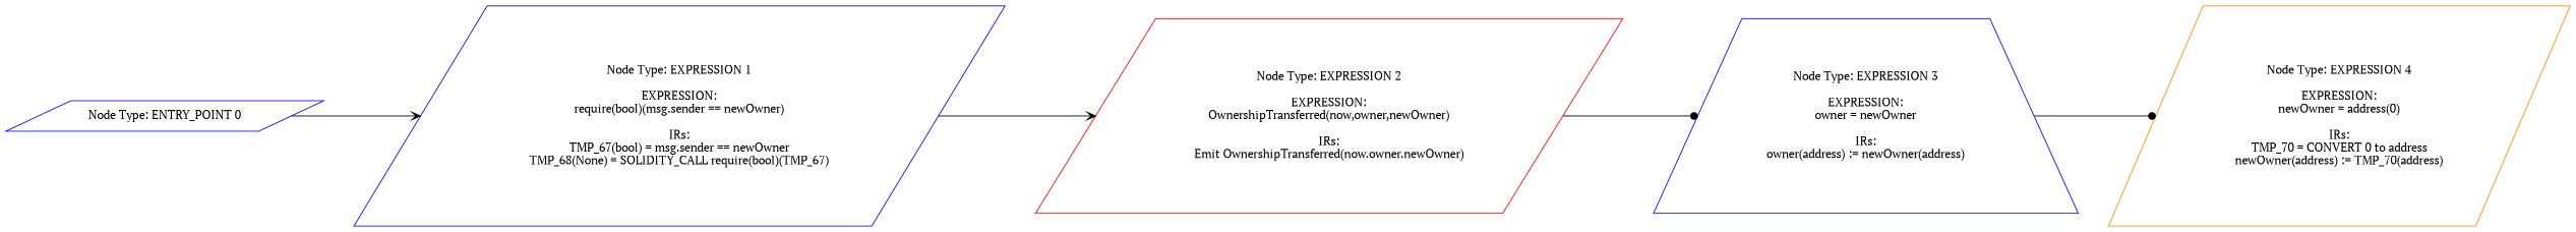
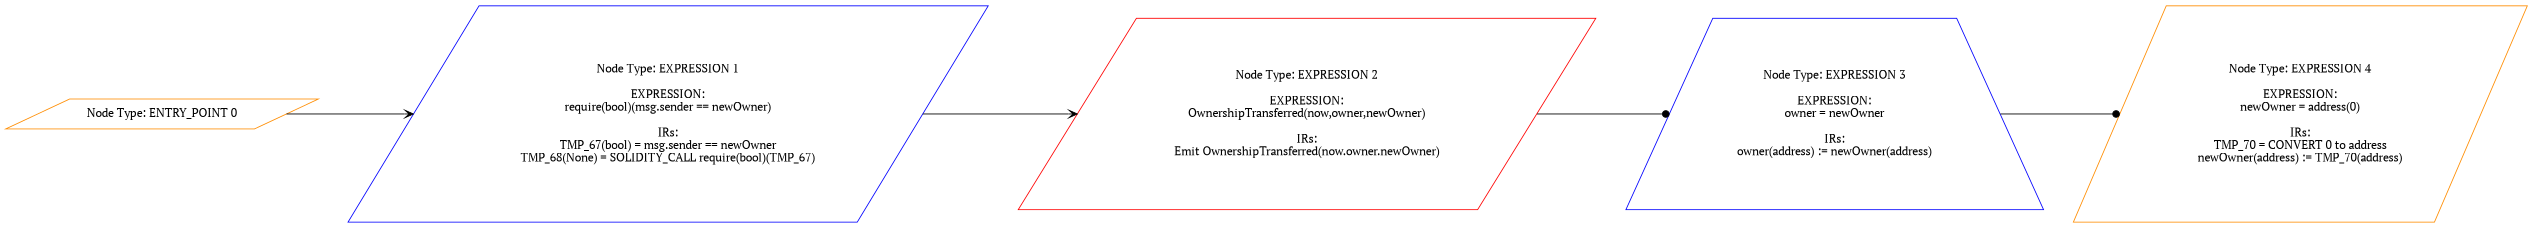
  digraph {
    rankdir=LR
    fontname="PT Serif"
    node [color=darkorange shape=parallelogram fontname="PT Serif"]
    edge [arrowhead=vee fontname="PT Serif"]
-   n1 [label="Node Type: ENTRY_POINT 0\n" color=blue]
+   n1 [label="Node Type: ENTRY_POINT 0\n"]
    n2 [label="Node Type: EXPRESSION 1\n\nEXPRESSION:\nrequire(bool)(msg.sender == newOwner)\n\nIRs:\nTMP_67(bool) = msg.sender == newOwner\nTMP_68(None) = SOLIDITY_CALL require(bool)(TMP_67)" color=blue]
    n3 [label="Node Type: EXPRESSION 2\n\nEXPRESSION:\nOwnershipTransferred(now,owner,newOwner)\n\nIRs:\nEmit OwnershipTransferred(now.owner.newOwner)" color=red]
    n4 [label="Node Type: EXPRESSION 3\n\nEXPRESSION:\nowner = newOwner\n\nIRs:\nowner(address) := newOwner(address)" color=blue shape=trapezium]
    n5 [label="Node Type: EXPRESSION 4\n\nEXPRESSION:\nnewOwner = address(0)\n\nIRs:\nTMP_70 = CONVERT 0 to address\nnewOwner(address) := TMP_70(address)"]
    n1 -> n2
    n2 -> n3
    n3 -> n4 [arrowhead=dot]
    n4 -> n5 [arrowhead=dot]
  }
